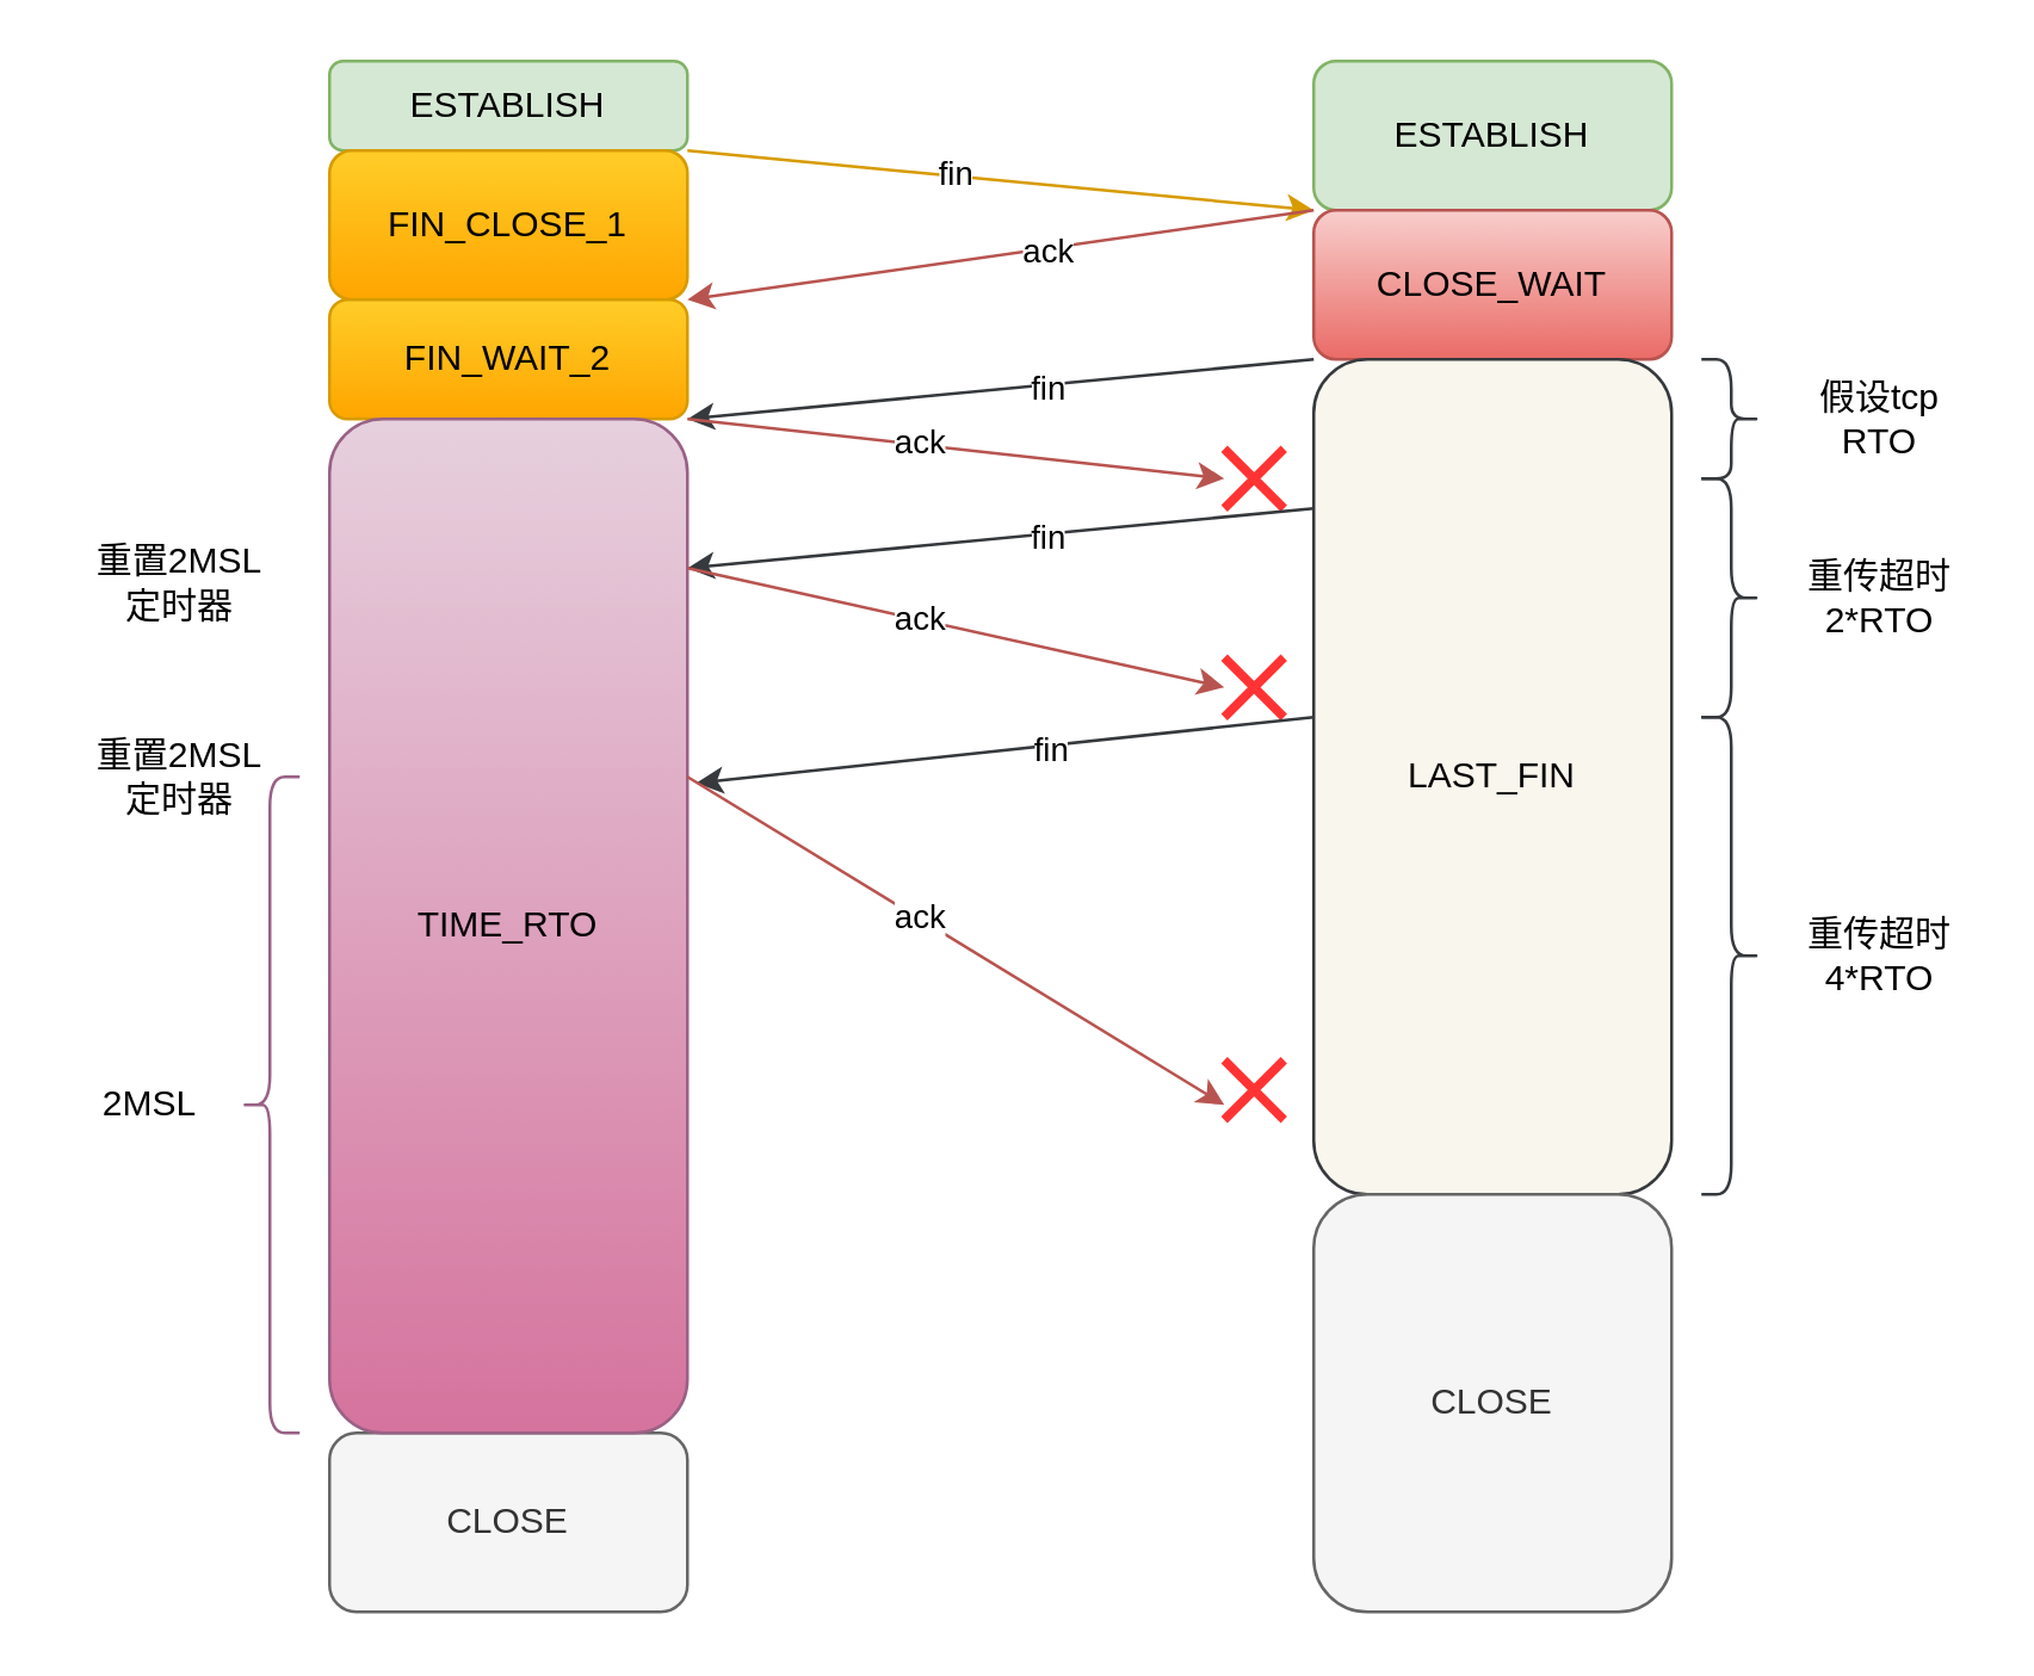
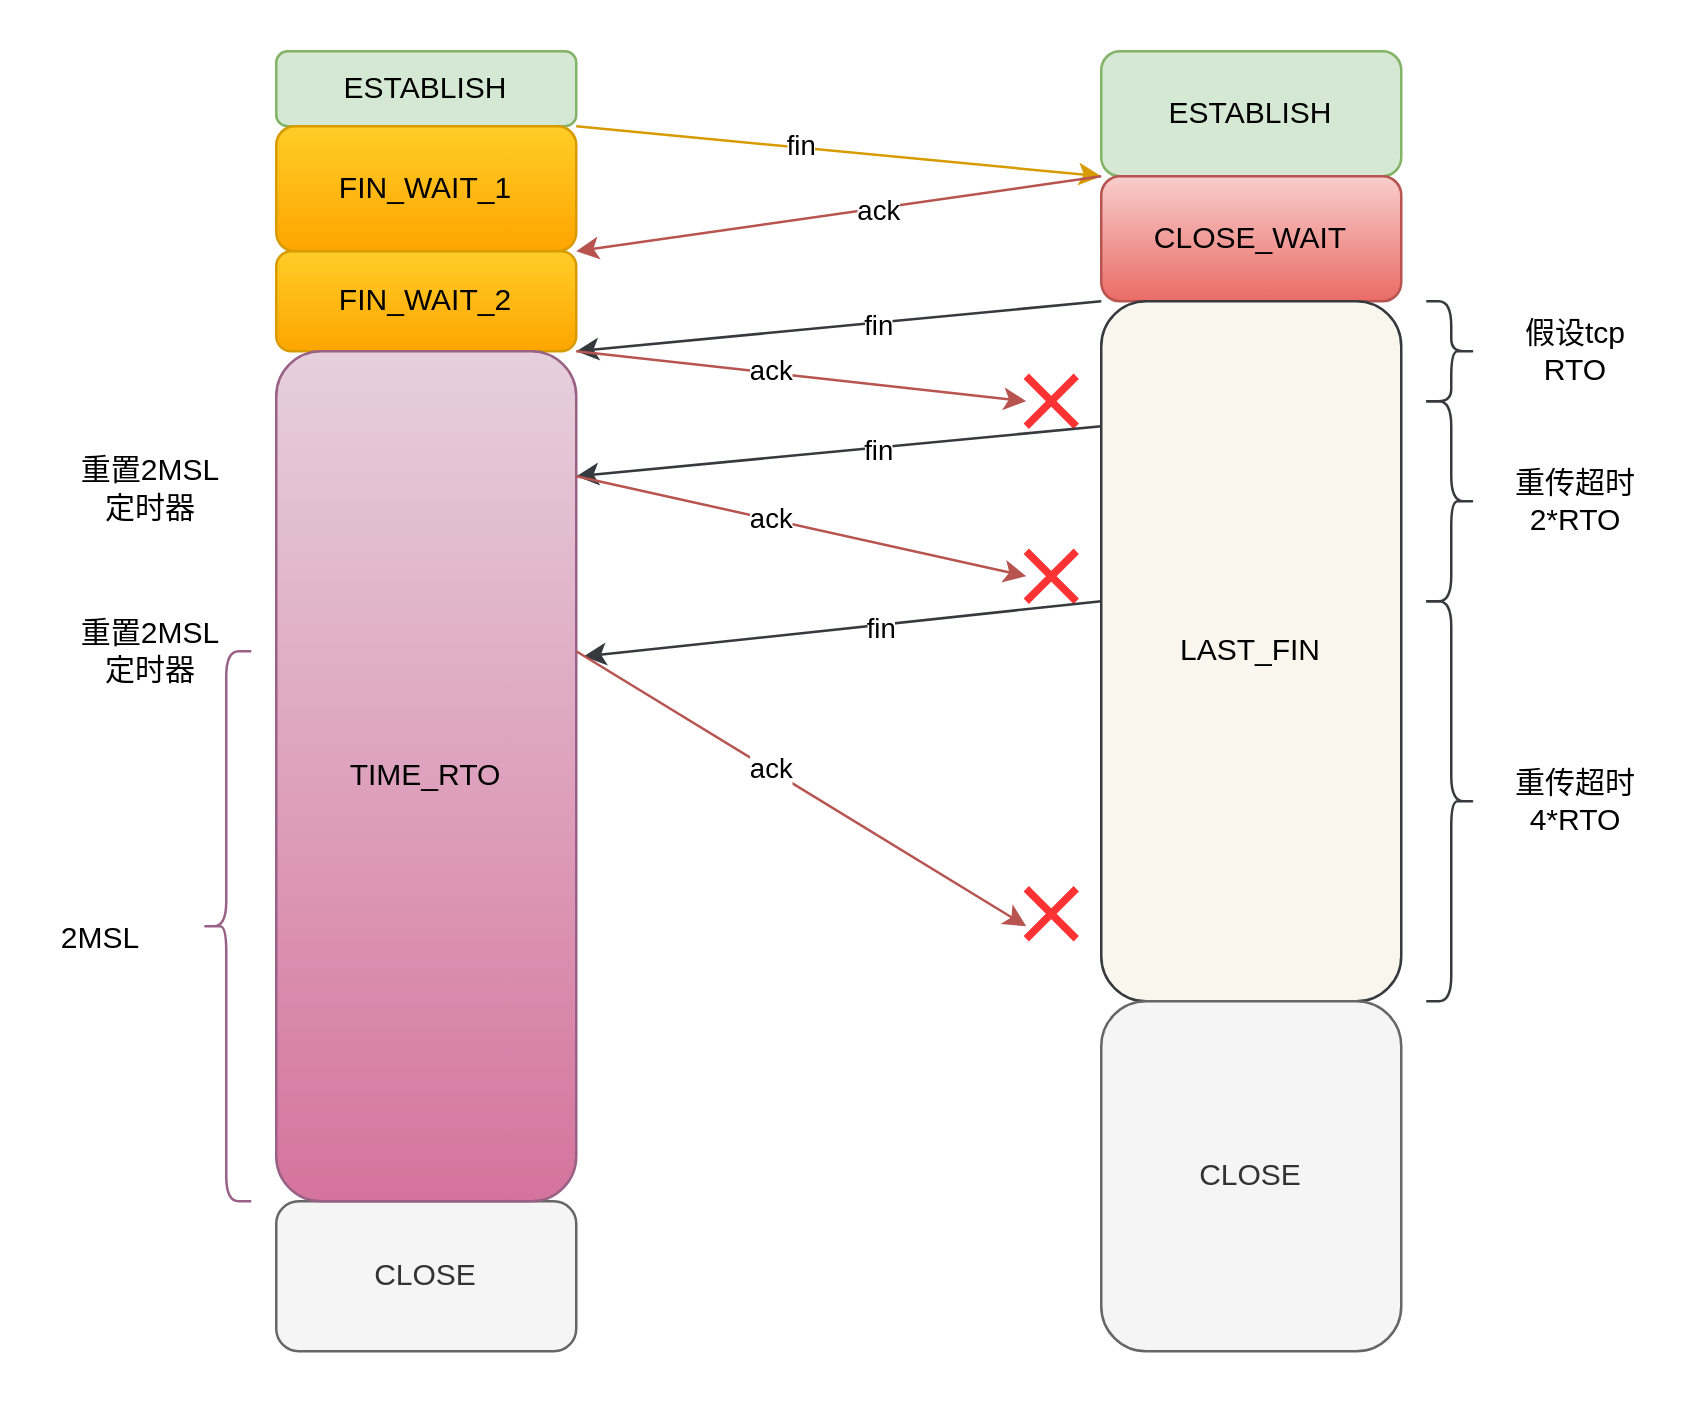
  <mxCell id="0" />
  <mxCell id="1" parent="0" />
  <mxCell id="2" value="ESTABLISH" style="rounded=1;whiteSpace=wrap;html=1;fillColor=#d5e8d4;strokeColor=#82b366;" parent="1" vertex="1"><mxGeometry x="110" y="20" width="120" height="30" as="geometry" /></mxCell>
  <mxCell id="3" value="ESTABLISH" style="rounded=1;whiteSpace=wrap;html=1;fillColor=#d5e8d4;strokeColor=#82b366;" parent="1" vertex="1"><mxGeometry x="440" y="20" width="120" height="50" as="geometry" /></mxCell>
  <mxCell id="4" value="" style="endArrow=classic;html=1;rounded=0;exitX=1;exitY=1;exitDx=0;exitDy=0;entryX=0;entryY=1;entryDx=0;entryDy=0;fillColor=#ffcd28;gradientColor=#ffa500;strokeColor=#d79b00;" parent="1" source="2" target="3" edge="1"><mxGeometry width="50" height="50" relative="1" as="geometry"><mxPoint x="300" y="40" as="sourcePoint" /><mxPoint x="410" y="70" as="targetPoint" /></mxGeometry></mxCell>
  <mxCell id="5" value="fin" style="edgeLabel;html=1;align=center;verticalAlign=middle;resizable=0;points=[];" parent="4" vertex="1" connectable="0"><mxGeometry x="-0.143" y="1" relative="1" as="geometry"><mxPoint as="offset" /></mxGeometry></mxCell>
  <mxCell id="6" value="" style="shape=curlyBracket;whiteSpace=wrap;html=1;rounded=1;labelPosition=left;verticalLabelPosition=middle;align=right;verticalAlign=middle;strokeColor=#996185;fillColor=#e6d0de;gradientColor=#d5739d;" parent="1" vertex="1"><mxGeometry x="80" y="260" width="20" height="220" as="geometry" /></mxCell>
  <mxCell id="7" value="" style="endArrow=classic;html=1;rounded=0;exitX=0;exitY=0;exitDx=0;exitDy=0;fillColor=#f9f7ed;strokeColor=#36393d;entryX=1;entryY=0;entryDx=0;entryDy=0;" parent="1" source="17" edge="1" target="26"><mxGeometry width="50" height="50" relative="1" as="geometry"><mxPoint x="10" y="490" as="sourcePoint" /><mxPoint x="240" y="140" as="targetPoint" /></mxGeometry></mxCell>
  <mxCell id="8" value="fin" style="edgeLabel;html=1;align=center;verticalAlign=middle;resizable=0;points=[];" parent="7" vertex="1" connectable="0"><mxGeometry x="-0.143" y="1" relative="1" as="geometry"><mxPoint as="offset" /></mxGeometry></mxCell>
  <mxCell id="9" value="重置2MSL定时器" style="text;html=1;strokeColor=none;fillColor=none;align=center;verticalAlign=middle;whiteSpace=wrap;rounded=0;" parent="1" vertex="1"><mxGeometry x="30" y="180" width="60" height="30" as="geometry" /></mxCell>
  <mxCell id="10" value="CLOSE" style="rounded=1;whiteSpace=wrap;html=1;fillColor=#f5f5f5;strokeColor=#666666;fontColor=#333333;" parent="1" vertex="1"><mxGeometry x="110" y="480" width="120" height="60" as="geometry" /></mxCell>
  <mxCell id="11" value="" style="edgeStyle=orthogonalEdgeStyle;rounded=0;orthogonalLoop=1;jettySize=auto;html=1;" parent="1" source="12" target="16" edge="1"><mxGeometry relative="1" as="geometry" /></mxCell>
- <mxCell id="12" value="FIN_CLOSE_1" style="rounded=1;whiteSpace=wrap;html=1;fillColor=#ffcd28;strokeColor=#d79b00;gradientColor=#ffa500;" parent="1" vertex="1"><mxGeometry x="110" y="50" width="120" height="50" as="geometry" /></mxCell>
+ <mxCell id="12" value="FIN_WAIT_1" style="rounded=1;whiteSpace=wrap;html=1;fillColor=#ffcd28;strokeColor=#d79b00;gradientColor=#ffa500;" parent="1" vertex="1"><mxGeometry x="110" y="50" width="120" height="50" as="geometry" /></mxCell>
  <mxCell id="13" value="CLOSE_WAIT" style="rounded=1;whiteSpace=wrap;html=1;fillColor=#f8cecc;strokeColor=#b85450;gradientColor=#ea6b66;" parent="1" vertex="1"><mxGeometry x="440" y="70" width="120" height="50" as="geometry" /></mxCell>
  <mxCell id="14" value="" style="endArrow=classic;html=1;rounded=0;exitX=0;exitY=0;exitDx=0;exitDy=0;fillColor=#f8cecc;gradientColor=#ea6b66;strokeColor=#b85450;entryX=1;entryY=1;entryDx=0;entryDy=0;" parent="1" source="13" target="12" edge="1"><mxGeometry width="50" height="50" relative="1" as="geometry"><mxPoint x="430" y="220" as="sourcePoint" /><mxPoint x="240" y="90" as="targetPoint" /></mxGeometry></mxCell>
  <mxCell id="15" value="ack" style="edgeLabel;html=1;align=center;verticalAlign=middle;resizable=0;points=[];" parent="14" vertex="1" connectable="0"><mxGeometry x="-0.143" y="1" relative="1" as="geometry"><mxPoint as="offset" /></mxGeometry></mxCell>
  <mxCell id="16" value="FIN_WAIT_2" style="rounded=1;whiteSpace=wrap;html=1;fillColor=#ffcd28;strokeColor=#d79b00;gradientColor=#ffa500;" parent="1" vertex="1"><mxGeometry x="110" y="100" width="120" height="40" as="geometry" /></mxCell>
  <mxCell id="17" value="LAST_FIN" style="rounded=1;whiteSpace=wrap;html=1;fillColor=#f9f7ed;strokeColor=#36393d;" parent="1" vertex="1"><mxGeometry x="440" y="120" width="120" height="280" as="geometry" /></mxCell>
  <mxCell id="18" value="" style="shape=curlyBracket;whiteSpace=wrap;html=1;rounded=1;flipH=1;labelPosition=right;verticalLabelPosition=middle;align=left;verticalAlign=middle;fillColor=#f9f7ed;strokeColor=#36393d;" parent="1" vertex="1"><mxGeometry x="570" y="120" width="20" height="40" as="geometry" /></mxCell>
  <mxCell id="19" value="" style="shape=curlyBracket;whiteSpace=wrap;html=1;rounded=1;flipH=1;labelPosition=right;verticalLabelPosition=middle;align=left;verticalAlign=middle;fillColor=#f9f7ed;strokeColor=#36393d;" parent="1" vertex="1"><mxGeometry x="570" y="160" width="20" height="80" as="geometry" /></mxCell>
  <mxCell id="20" value="假设tcp&lt;br&gt;RTO" style="text;html=1;strokeColor=none;fillColor=none;align=center;verticalAlign=middle;whiteSpace=wrap;rounded=0;" parent="1" vertex="1"><mxGeometry x="600" y="125" width="60" height="30" as="geometry" /></mxCell>
  <mxCell id="21" value="重传超时&lt;br&gt;2*RTO" style="text;html=1;strokeColor=none;fillColor=none;align=center;verticalAlign=middle;whiteSpace=wrap;rounded=0;" parent="1" vertex="1"><mxGeometry x="600" y="185" width="60" height="30" as="geometry" /></mxCell>
  <mxCell id="22" value="" style="shape=curlyBracket;whiteSpace=wrap;html=1;rounded=1;flipH=1;labelPosition=right;verticalLabelPosition=middle;align=left;verticalAlign=middle;fillColor=#f9f7ed;strokeColor=#36393d;" parent="1" vertex="1"><mxGeometry x="570" y="240" width="20" height="160" as="geometry" /></mxCell>
  <mxCell id="23" value="CLOSE" style="rounded=1;whiteSpace=wrap;html=1;fillColor=#f5f5f5;strokeColor=#666666;fontColor=#333333;" parent="1" vertex="1"><mxGeometry x="440" y="400" width="120" height="140" as="geometry" /></mxCell>
  <mxCell id="24" value="" style="shape=umlDestroy;whiteSpace=wrap;html=1;strokeWidth=3;strokeColor=#FF3333;" parent="1" vertex="1"><mxGeometry x="410" y="355" width="20" height="20" as="geometry" /></mxCell>
  <mxCell id="25" value="重传超时&lt;br&gt;4*RTO" style="text;html=1;strokeColor=none;fillColor=none;align=center;verticalAlign=middle;whiteSpace=wrap;rounded=0;" parent="1" vertex="1"><mxGeometry x="600" y="305" width="60" height="30" as="geometry" /></mxCell>
  <mxCell id="26" value="TIME_RTO" style="rounded=1;whiteSpace=wrap;html=1;fillColor=#e6d0de;strokeColor=#996185;gradientColor=#d5739d;" vertex="1" parent="1"><mxGeometry x="110" y="140" width="120" height="340" as="geometry" /></mxCell>
  <mxCell id="27" value="" style="endArrow=classic;html=1;rounded=0;exitX=1;exitY=0;exitDx=0;exitDy=0;fillColor=#f8cecc;gradientColor=#ea6b66;strokeColor=#b85450;" edge="1" parent="1" source="26"><mxGeometry width="50" height="50" relative="1" as="geometry"><mxPoint x="500" y="290" as="sourcePoint" /><mxPoint x="410" y="160" as="targetPoint" /></mxGeometry></mxCell>
  <mxCell id="28" value="ack" style="edgeLabel;html=1;align=center;verticalAlign=middle;resizable=0;points=[];" vertex="1" connectable="0" parent="27"><mxGeometry x="-0.143" y="1" relative="1" as="geometry"><mxPoint as="offset" /></mxGeometry></mxCell>
  <mxCell id="29" value="" style="shape=umlDestroy;whiteSpace=wrap;html=1;strokeWidth=3;strokeColor=#FF3333;" vertex="1" parent="1"><mxGeometry x="410" y="150" width="20" height="20" as="geometry" /></mxCell>
  <mxCell id="30" value="" style="endArrow=classic;html=1;rounded=0;exitX=0;exitY=0;exitDx=0;exitDy=0;fillColor=#f9f7ed;strokeColor=#36393d;entryX=1;entryY=0;entryDx=0;entryDy=0;" edge="1" parent="1"><mxGeometry width="50" height="50" relative="1" as="geometry"><mxPoint x="440" y="170" as="sourcePoint" /><mxPoint x="230" y="190" as="targetPoint" /></mxGeometry></mxCell>
  <mxCell id="31" value="fin" style="edgeLabel;html=1;align=center;verticalAlign=middle;resizable=0;points=[];" vertex="1" connectable="0" parent="30"><mxGeometry x="-0.143" y="1" relative="1" as="geometry"><mxPoint as="offset" /></mxGeometry></mxCell>
  <mxCell id="32" value="" style="endArrow=classic;html=1;rounded=0;exitX=1;exitY=0;exitDx=0;exitDy=0;fillColor=#f8cecc;gradientColor=#ea6b66;strokeColor=#b85450;" edge="1" parent="1"><mxGeometry width="50" height="50" relative="1" as="geometry"><mxPoint x="230" y="190" as="sourcePoint" /><mxPoint x="410" y="230" as="targetPoint" /></mxGeometry></mxCell>
  <mxCell id="33" value="ack" style="edgeLabel;html=1;align=center;verticalAlign=middle;resizable=0;points=[];" vertex="1" connectable="0" parent="32"><mxGeometry x="-0.143" y="1" relative="1" as="geometry"><mxPoint as="offset" /></mxGeometry></mxCell>
  <mxCell id="34" value="" style="shape=umlDestroy;whiteSpace=wrap;html=1;strokeWidth=3;strokeColor=#FF3333;" vertex="1" parent="1"><mxGeometry x="410" y="220" width="20" height="20" as="geometry" /></mxCell>
  <mxCell id="35" value="" style="endArrow=classic;html=1;rounded=0;fillColor=#f9f7ed;strokeColor=#36393d;entryX=1.025;entryY=0.359;entryDx=0;entryDy=0;entryPerimeter=0;" edge="1" parent="1" target="26"><mxGeometry width="50" height="50" relative="1" as="geometry"><mxPoint x="440" y="240" as="sourcePoint" /><mxPoint x="240" y="260" as="targetPoint" /></mxGeometry></mxCell>
  <mxCell id="36" value="fin" style="edgeLabel;html=1;align=center;verticalAlign=middle;resizable=0;points=[];" vertex="1" connectable="0" parent="35"><mxGeometry x="-0.143" y="1" relative="1" as="geometry"><mxPoint as="offset" /></mxGeometry></mxCell>
  <mxCell id="37" value="" style="endArrow=classic;html=1;rounded=0;exitX=1;exitY=0;exitDx=0;exitDy=0;fillColor=#f8cecc;gradientColor=#ea6b66;strokeColor=#b85450;" edge="1" parent="1"><mxGeometry width="50" height="50" relative="1" as="geometry"><mxPoint x="230" y="260" as="sourcePoint" /><mxPoint x="410" y="370" as="targetPoint" /></mxGeometry></mxCell>
  <mxCell id="38" value="ack" style="edgeLabel;html=1;align=center;verticalAlign=middle;resizable=0;points=[];" vertex="1" connectable="0" parent="37"><mxGeometry x="-0.143" y="1" relative="1" as="geometry"><mxPoint as="offset" /></mxGeometry></mxCell>
  <mxCell id="39" value="重置2MSL定时器" style="text;html=1;strokeColor=none;fillColor=none;align=center;verticalAlign=middle;whiteSpace=wrap;rounded=0;" vertex="1" parent="1"><mxGeometry x="30" y="245" width="60" height="30" as="geometry" /></mxCell>
- <mxCell id="40" value="2MSL" style="text;html=1;strokeColor=none;fillColor=none;align=center;verticalAlign=middle;whiteSpace=wrap;rounded=0;" vertex="1" parent="1"><mxGeometry x="20" y="355" width="60" height="30" as="geometry" /></mxCell>
+ <mxCell id="40" value="2MSL" style="text;html=1;strokeColor=none;fillColor=none;align=center;verticalAlign=middle;whiteSpace=wrap;rounded=0;" vertex="1" parent="1"><mxGeometry x="10" y="360" width="60" height="30" as="geometry" /></mxCell>
